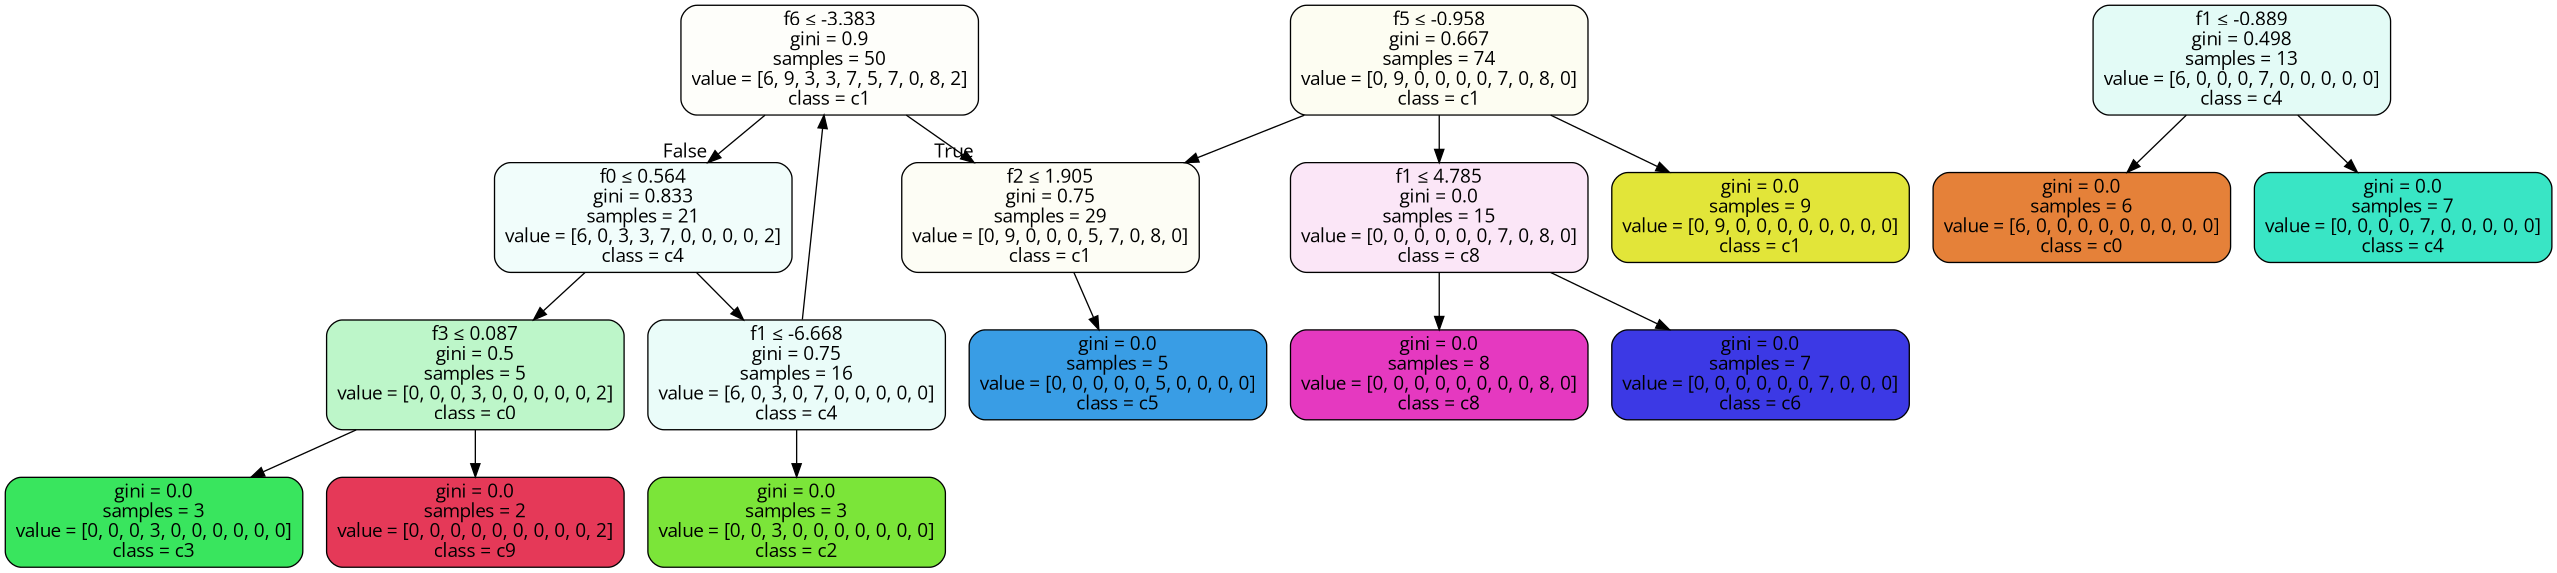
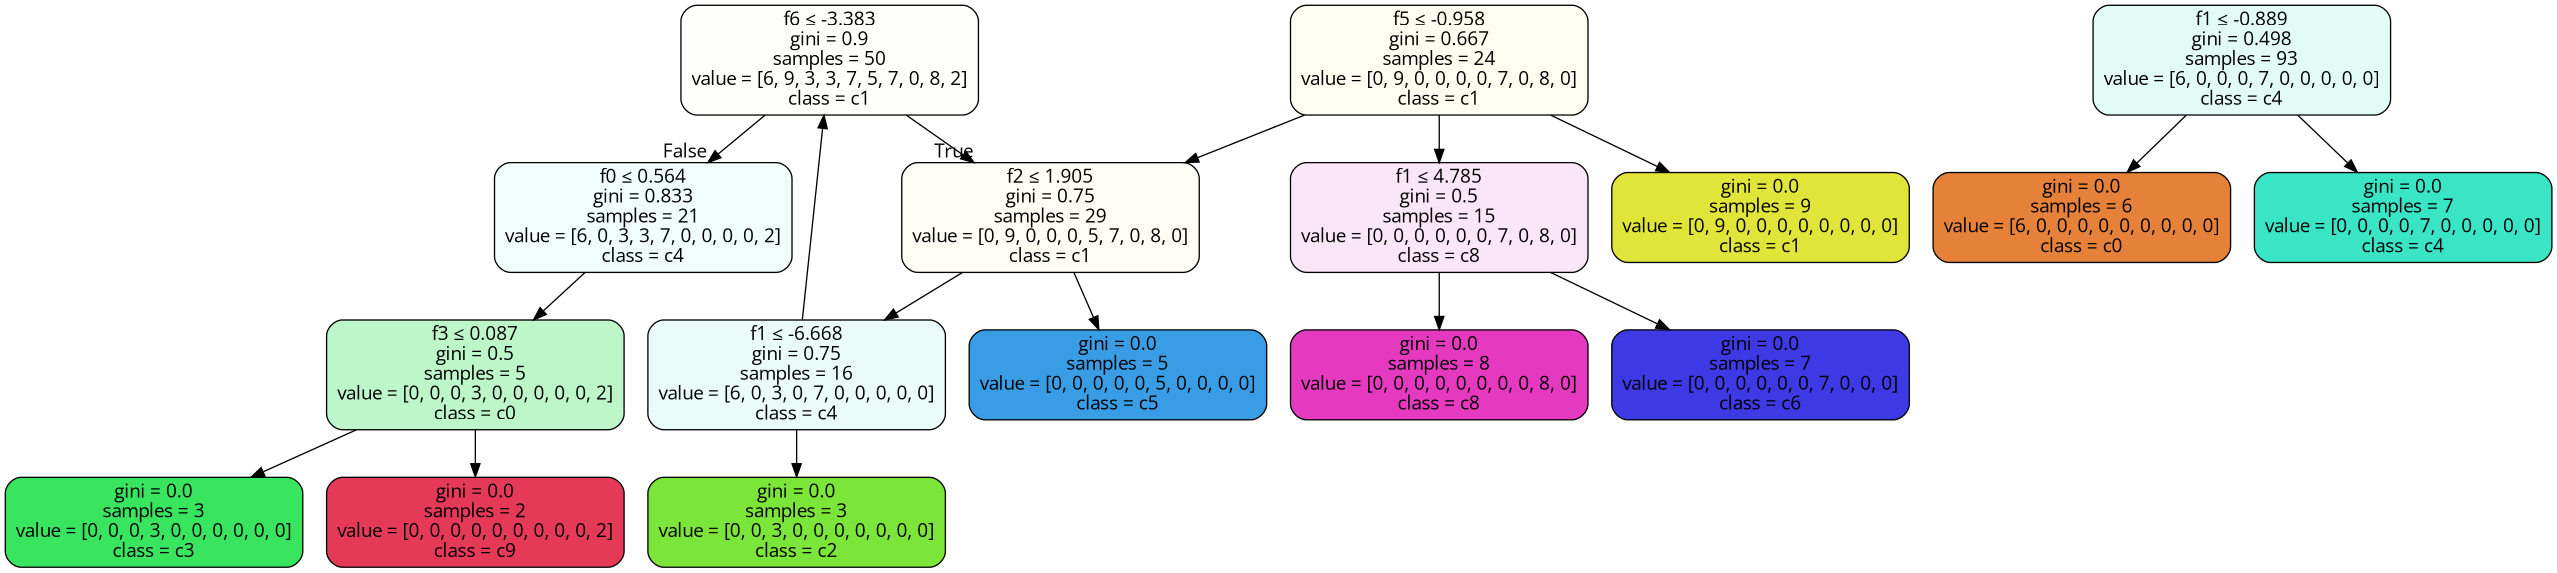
  digraph {
    fontname="Open Sans"
    node [color=black fontname="Open Sans" shape=box style="filled, rounded"]
    edge [fontname="Open Sans"]
    n1 [fillcolor="#e2e53906" label=<f6 &le; -3.383<br/>gini = 0.9<br/>samples = 50<br/>value = [6, 9, 3, 3, 7, 5, 7, 0, 8, 2]<br/>class = c1>]
    n2 [fillcolor="#e2e5390c" label=<f2 &le; 1.905<br/>gini = 0.75<br/>samples = 29<br/>value = [0, 9, 0, 0, 0, 5, 7, 0, 8, 0]<br/>class = c1>]
    n3 [fillcolor="#39e5c511" label=<f0 &le; 0.564<br/>gini = 0.833<br/>samples = 21<br/>value = [6, 0, 3, 3, 7, 0, 0, 0, 0, 2]<br/>class = c4>]
    n4 [fillcolor="#399de5ff" label=<gini = 0.0<br/>samples = 5<br/>value = [0, 0, 0, 0, 0, 5, 0, 0, 0, 0]<br/>class = c5>]
    n5 [fillcolor="#39e5c51a" label=<f1 &le; -6.668<br/>gini = 0.75<br/>samples = 16<br/>value = [6, 0, 3, 0, 7, 0, 0, 0, 0, 0]<br/>class = c4>]
    n6 [fillcolor="#39e55e55" label=<f3 &le; 0.087<br/>gini = 0.5<br/>samples = 5<br/>value = [0, 0, 0, 3, 0, 0, 0, 0, 0, 2]<br/>class = c0>]
-   n7 [fillcolor="#e2e53910" label=<f5 &le; -0.958<br/>gini = 0.667<br/>samples = 74<br/>value = [0, 9, 0, 0, 0, 0, 7, 0, 8, 0]<br/>class = c1>]
-   n8 [fillcolor="#e539c020" label=<f1 &le; 4.785<br/>gini = 0.0<br/>samples = 15<br/>value = [0, 0, 0, 0, 0, 0, 7, 0, 8, 0]<br/>class = c8>]
+   n7 [fillcolor="#e2e53910" label=<f5 &le; -0.958<br/>gini = 0.667<br/>samples = 24<br/>value = [0, 9, 0, 0, 0, 0, 7, 0, 8, 0]<br/>class = c1>]
+   n8 [fillcolor="#e539c020" label=<f1 &le; 4.785<br/>gini = 0.5<br/>samples = 15<br/>value = [0, 0, 0, 0, 0, 0, 7, 0, 8, 0]<br/>class = c8>]
    n9 [fillcolor="#e2e539ff" label=<gini = 0.0<br/>samples = 9<br/>value = [0, 9, 0, 0, 0, 0, 0, 0, 0, 0]<br/>class = c1>]
    n10 [fillcolor="#e539c0ff" label=<gini = 0.0<br/>samples = 8<br/>value = [0, 0, 0, 0, 0, 0, 0, 0, 8, 0]<br/>class = c8>]
    n11 [fillcolor="#3c39e5ff" label=<gini = 0.0<br/>samples = 7<br/>value = [0, 0, 0, 0, 0, 0, 7, 0, 0, 0]<br/>class = c6>]
    n12 [fillcolor="#7be539ff" label=<gini = 0.0<br/>samples = 3<br/>value = [0, 0, 3, 0, 0, 0, 0, 0, 0, 0]<br/>class = c2>]
    n13 [fillcolor="#e53958ff" label=<gini = 0.0<br/>samples = 2<br/>value = [0, 0, 0, 0, 0, 0, 0, 0, 0, 2]<br/>class = c9>]
    n14 [fillcolor="#39e55eff" label=<gini = 0.0<br/>samples = 3<br/>value = [0, 0, 0, 3, 0, 0, 0, 0, 0, 0]<br/>class = c3>]
-   n15 [fillcolor="#39e5c524" label=<f1 &le; -0.889<br/>gini = 0.498<br/>samples = 13<br/>value = [6, 0, 0, 0, 7, 0, 0, 0, 0, 0]<br/>class = c4>]
+   n15 [fillcolor="#39e5c524" label=<f1 &le; -0.889<br/>gini = 0.498<br/>samples = 93<br/>value = [6, 0, 0, 0, 7, 0, 0, 0, 0, 0]<br/>class = c4>]
    n16 [fillcolor="#e58139ff" label=<gini = 0.0<br/>samples = 6<br/>value = [6, 0, 0, 0, 0, 0, 0, 0, 0, 0]<br/>class = c0>]
    n17 [fillcolor="#39e5c5ff" label=<gini = 0.0<br/>samples = 7<br/>value = [0, 0, 0, 0, 7, 0, 0, 0, 0, 0]<br/>class = c4>]
    n1 -> n2 [headlabel=True labelangle=45 labeldistance=2.5]
    n1 -> n3 [headlabel=False labelangle=-45 labeldistance=2.5]
    n2 -> n4
-   n3 -> n5
+   n2 -> n5
    n3 -> n6
    n5 -> n1
    n5 -> n12
    n6 -> n13
    n6 -> n14
    n7 -> n2
    n7 -> n8
    n7 -> n9
    n8 -> n10
    n8 -> n11
    n15 -> n16
    n15 -> n17
  }
